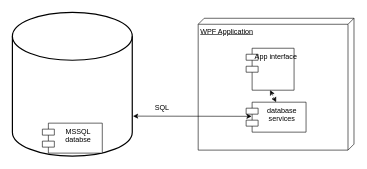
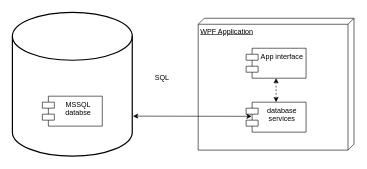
  <mxCell id="0" />
  <mxCell id="1" parent="0" />
  <mxCell id="2" value="WPF Application" style="verticalAlign=top;align=left;spacingTop=8;spacingLeft=2;spacingRight=12;shape=cube;size=10;direction=south;fontStyle=4;html=1;" vertex="1" parent="1"><mxGeometry x="330" y="30" width="260" height="220" as="geometry" /></mxCell>
- <mxCell id="3" value="App interface" style="shape=module;align=left;spacingLeft=20;align=center;verticalAlign=top;" vertex="1" parent="1"><mxGeometry x="410" y="80" width="80" height="70" as="geometry" /></mxCell>
+ <mxCell id="3" value="App interface" style="shape=module;align=left;spacingLeft=20;align=center;verticalAlign=top;" vertex="1" parent="1"><mxGeometry x="410" y="80" width="100" height="50" as="geometry" /></mxCell>
  <mxCell id="4" value="database &#10;services" style="shape=module;align=left;spacingLeft=20;align=center;verticalAlign=top;" vertex="1" parent="1"><mxGeometry x="410" y="170" width="100" height="50" as="geometry" /></mxCell>
  <mxCell id="5" value="" style="endArrow=classic;startArrow=classic;html=1;entryX=0.5;entryY=1;entryDx=0;entryDy=0;exitX=0.5;exitY=0;exitDx=0;exitDy=0;dashed=1;" edge="1" parent="1" source="4" target="3"><mxGeometry width="50" height="50" relative="1" as="geometry"><mxPoint x="280" y="10" as="sourcePoint" /><mxPoint x="330" y="-40" as="targetPoint" /></mxGeometry></mxCell>
  <mxCell id="6" value="" style="strokeWidth=2;html=1;shape=mxgraph.flowchart.database;whiteSpace=wrap;" vertex="1" parent="1"><mxGeometry x="20" y="20" width="200" height="240" as="geometry" /></mxCell>
  <mxCell id="7" value="" style="endArrow=classic;startArrow=classic;html=1;entryX=0.092;entryY=0.472;entryDx=0;entryDy=0;entryPerimeter=0;exitX=1.006;exitY=0.722;exitDx=0;exitDy=0;exitPerimeter=0;" edge="1" parent="1" source="6" target="4"><mxGeometry width="50" height="50" relative="1" as="geometry"><mxPoint x="340" y="190" as="sourcePoint" /><mxPoint x="390" y="140" as="targetPoint" /></mxGeometry></mxCell>
- <mxCell id="8" value="SQL" style="text;html=1;strokeColor=none;fillColor=none;align=center;verticalAlign=middle;whiteSpace=wrap;rounded=0;" vertex="1" parent="1"><mxGeometry x="250" y="170" width="40" height="20" as="geometry" /></mxCell>
- <mxCell id="9" value="MSSQL&#10;databse" style="shape=module;align=left;spacingLeft=20;align=center;verticalAlign=top;" vertex="1" parent="1"><mxGeometry x="70" y="205" width="100" height="50" as="geometry" /></mxCell>
+ <mxCell id="8" value="SQL" style="text;html=1;strokeColor=none;fillColor=none;align=center;verticalAlign=middle;whiteSpace=wrap;rounded=0;" vertex="1" parent="1"><mxGeometry x="250" y="120" width="40" height="20" as="geometry" /></mxCell>
+ <mxCell id="9" value="MSSQL&#10;databse" style="shape=module;align=left;spacingLeft=20;align=center;verticalAlign=top;" vertex="1" parent="1"><mxGeometry x="70" y="160" width="100" height="50" as="geometry" /></mxCell>
